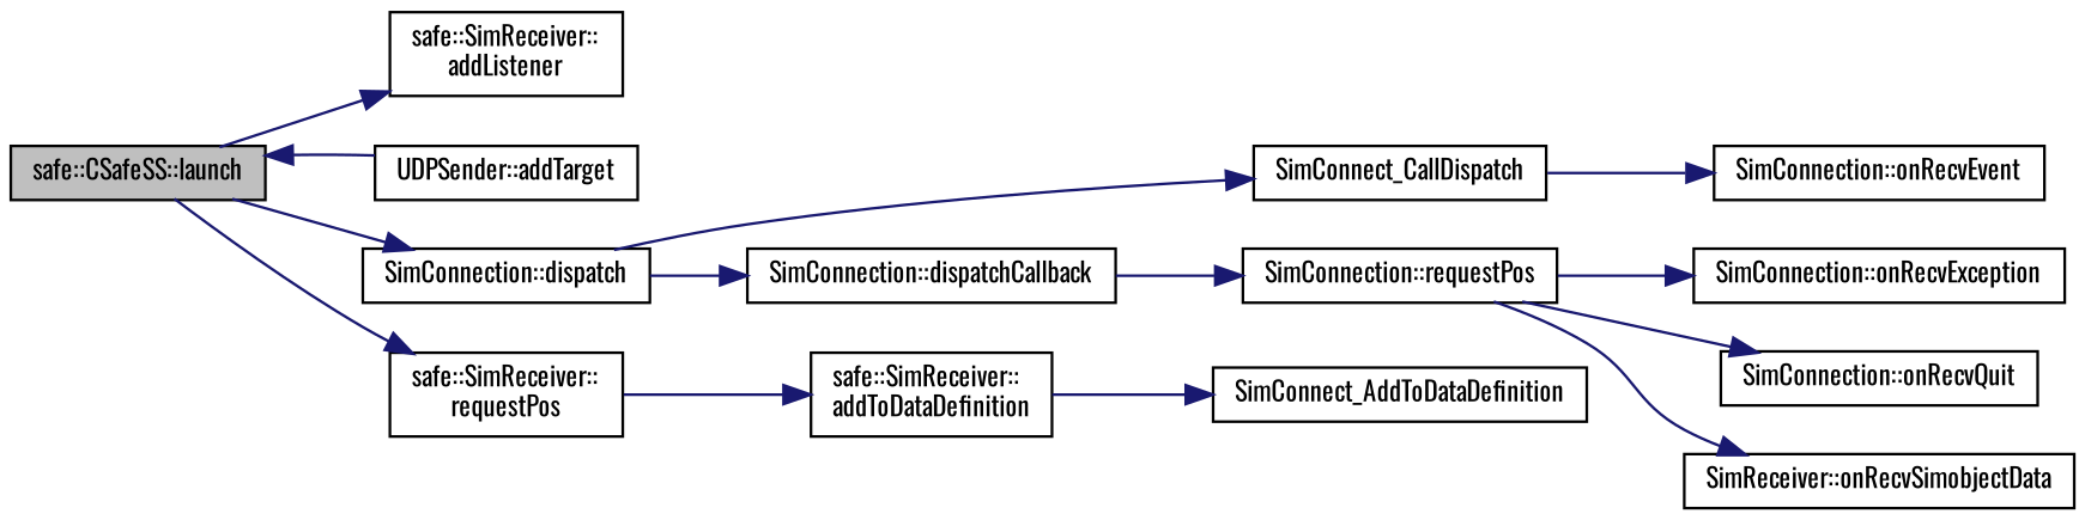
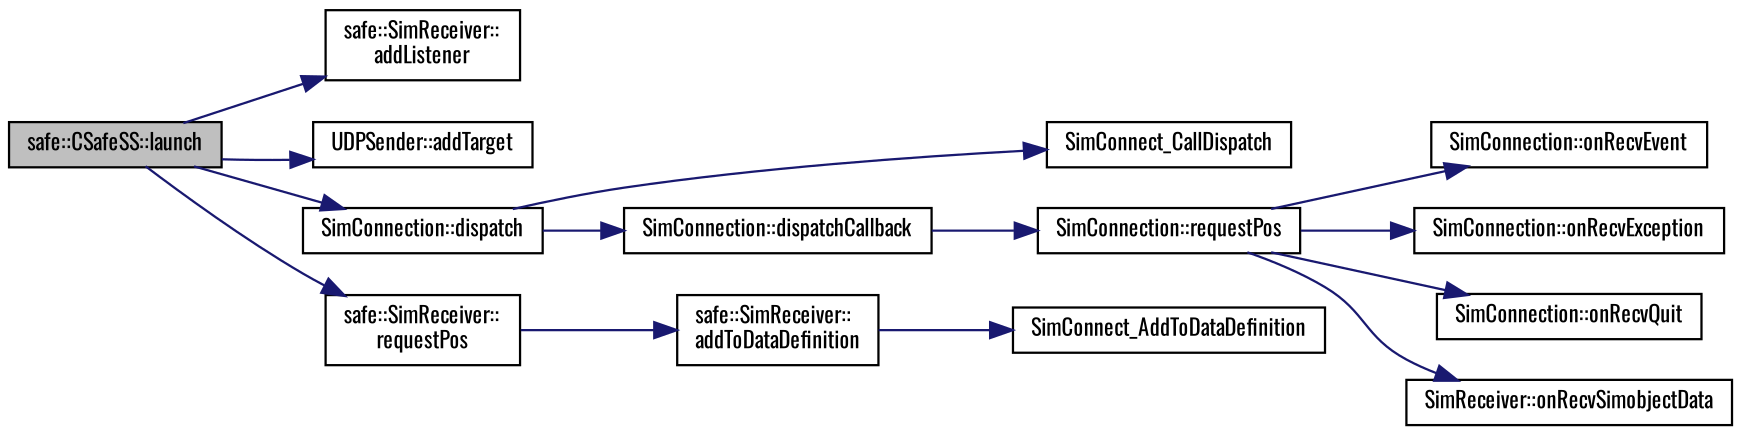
  digraph {
    fontname=Oswald
    rankdir=LR
    node [color=black fontname=Oswald fontsize=10 shape=record]
    edge [color=midnightblue fontname=Oswald fontsize=10 labelfontname=FreeSans labelfontsize=10 style=solid]
    n1 [fillcolor=grey75 fontcolor=black height=0.2 label="safe::CSafeSS::launch" style=filled width=0.4]
    n2 [height=0.2 label="safe::SimReceiver::\laddListener" width=0.4]
    n3 [height=0.2 label="UDPSender::addTarget" width=0.4]
    n4 [height=0.2 label="SimConnection::dispatch" width=0.4]
    n5 [height=0.2 label="safe::SimReceiver::\lrequestPos" width=0.4]
    n6 [height=0.2 label="SimConnection::dispatchCallback" width=0.4]
    n7 [height=0.2 label=SimConnect_CallDispatch width=0.4]
    n8 [height=0.2 label="safe::SimReceiver::\laddToDataDefinition" width=0.4]
    n9 [height=0.2 label="SimConnection::requestPos" width=0.4]
    n10 [height=0.2 label="SimConnection::onRecvEvent" width=0.4]
    n11 [height=0.2 label="SimConnection::onRecvException" width=0.4]
    n12 [height=0.2 label="SimConnection::onRecvQuit" width=0.4]
    n13 [height=0.2 label="SimReceiver::onRecvSimobjectData" width=0.4]
    n14 [height=0.2 label=SimConnect_AddToDataDefinition width=0.4]
    n1 -> n2
-   n3 -> n1
+   n1 -> n3
    n1 -> n4
    n1 -> n5
    n4 -> n6
    n4 -> n7
    n5 -> n8
    n6 -> n9
    n8 -> n14
-   n7 -> n10
+   n9 -> n10
    n9 -> n11
    n9 -> n12
    n9 -> n13
  }
